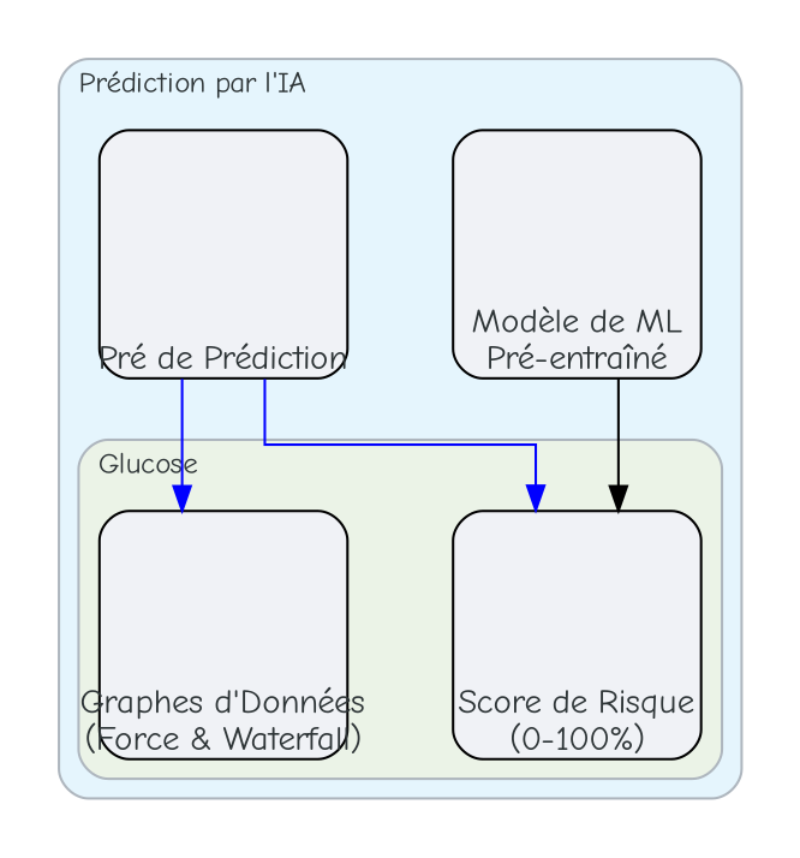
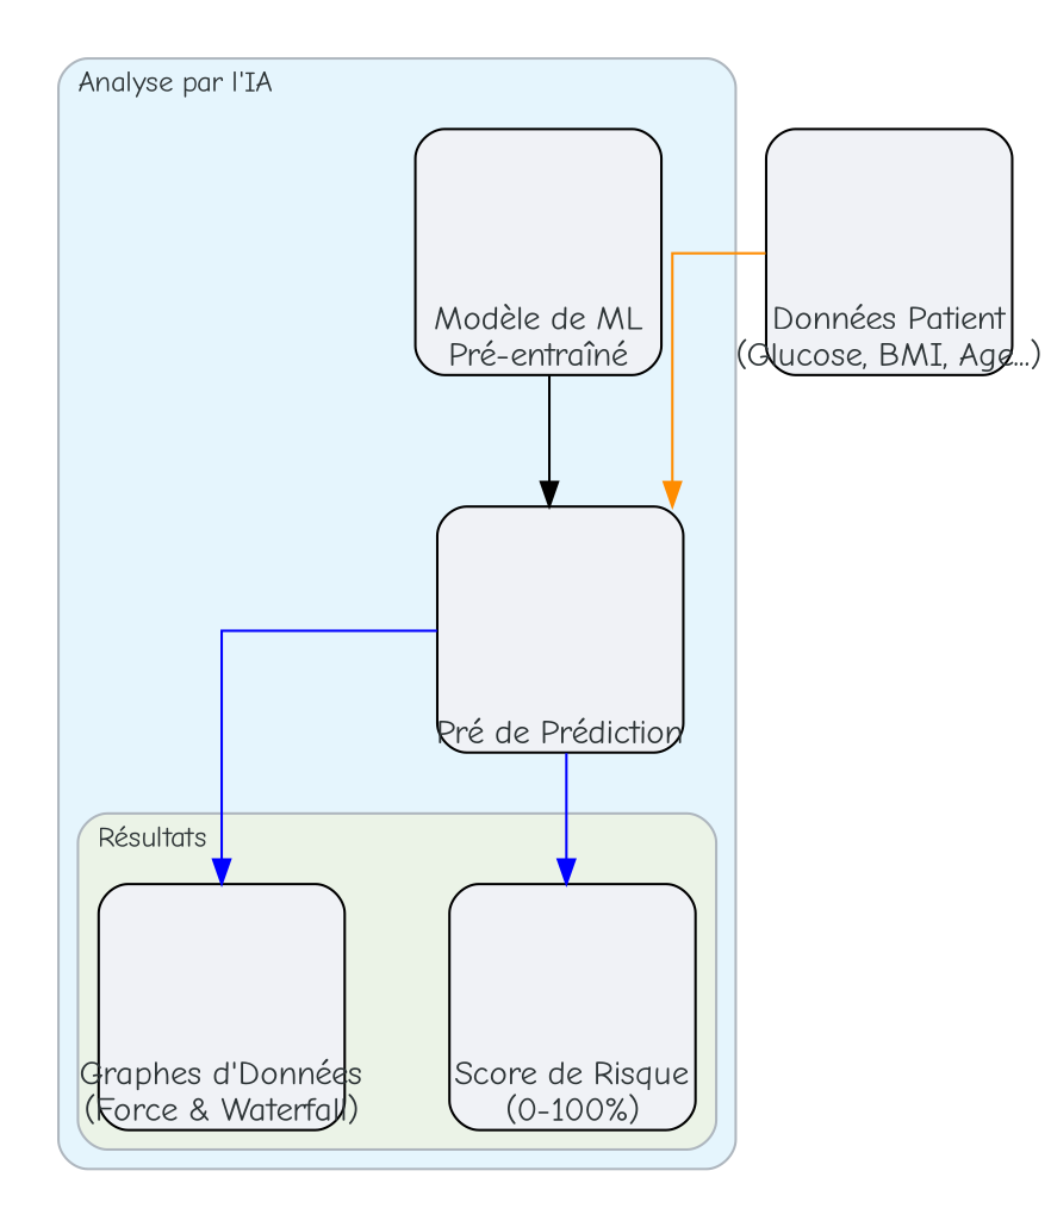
  digraph {
    fontcolor="#2D3436"
    fontname="Comic Neue"
    fontsize=20
    nodesep=0.60
    rankdir=TB
    ranksep=0.75
    splines=ortho
    node [fillcolor="#F0F2F6" fixedsize=true fontcolor="#2D3436" fontname="Comic Neue" fontsize=14 labelloc=b shape=box style="rounded,filled"]
    edge [color=blue dir=forward fontcolor="#2D3436" fontname="Comic Neue" fontsize=13]
    n1 [height=1.4 label="Score de Risque\n(0-100%)" width=1.4]
    n2 [height=1.4 label="Graphes d'Données\n(Force & Waterfall)" width=1.4]
    n3 [height=1.4 label="Modèle de ML\nPré-entraîné" width=1.4]
    n4 [height=1.4 label="Pré de Prédiction" width=1.4]
+   n5 [height=1.4 label="Données Patient\n(Glucose, BMI, Age...)" width=1.4]
    subgraph cluster_1 {
      bgcolor="#E5F5FD"
      fontsize=12
-     label="Prédiction par l'IA"
+     label="Analyse par l'IA"
      labeljust=l
      pencolor="#AEB6BE"
      shape=box
      style=rounded
      n3
      n4
      subgraph cluster_2 {
        bgcolor="#EBF3E7"
        fontsize=12
-       label=Glucose
+       label="Résultats"
        labeljust=l
        pencolor="#AEB6BE"
        shape=box
        style=rounded
        n1
        n2
      }
    }
-   n3 -> n1 [color=black]
+   n3 -> n4 [color=black]
    n4 -> n1
    n4 -> n2
+   n5 -> n4 [color=darkorange]
  }
